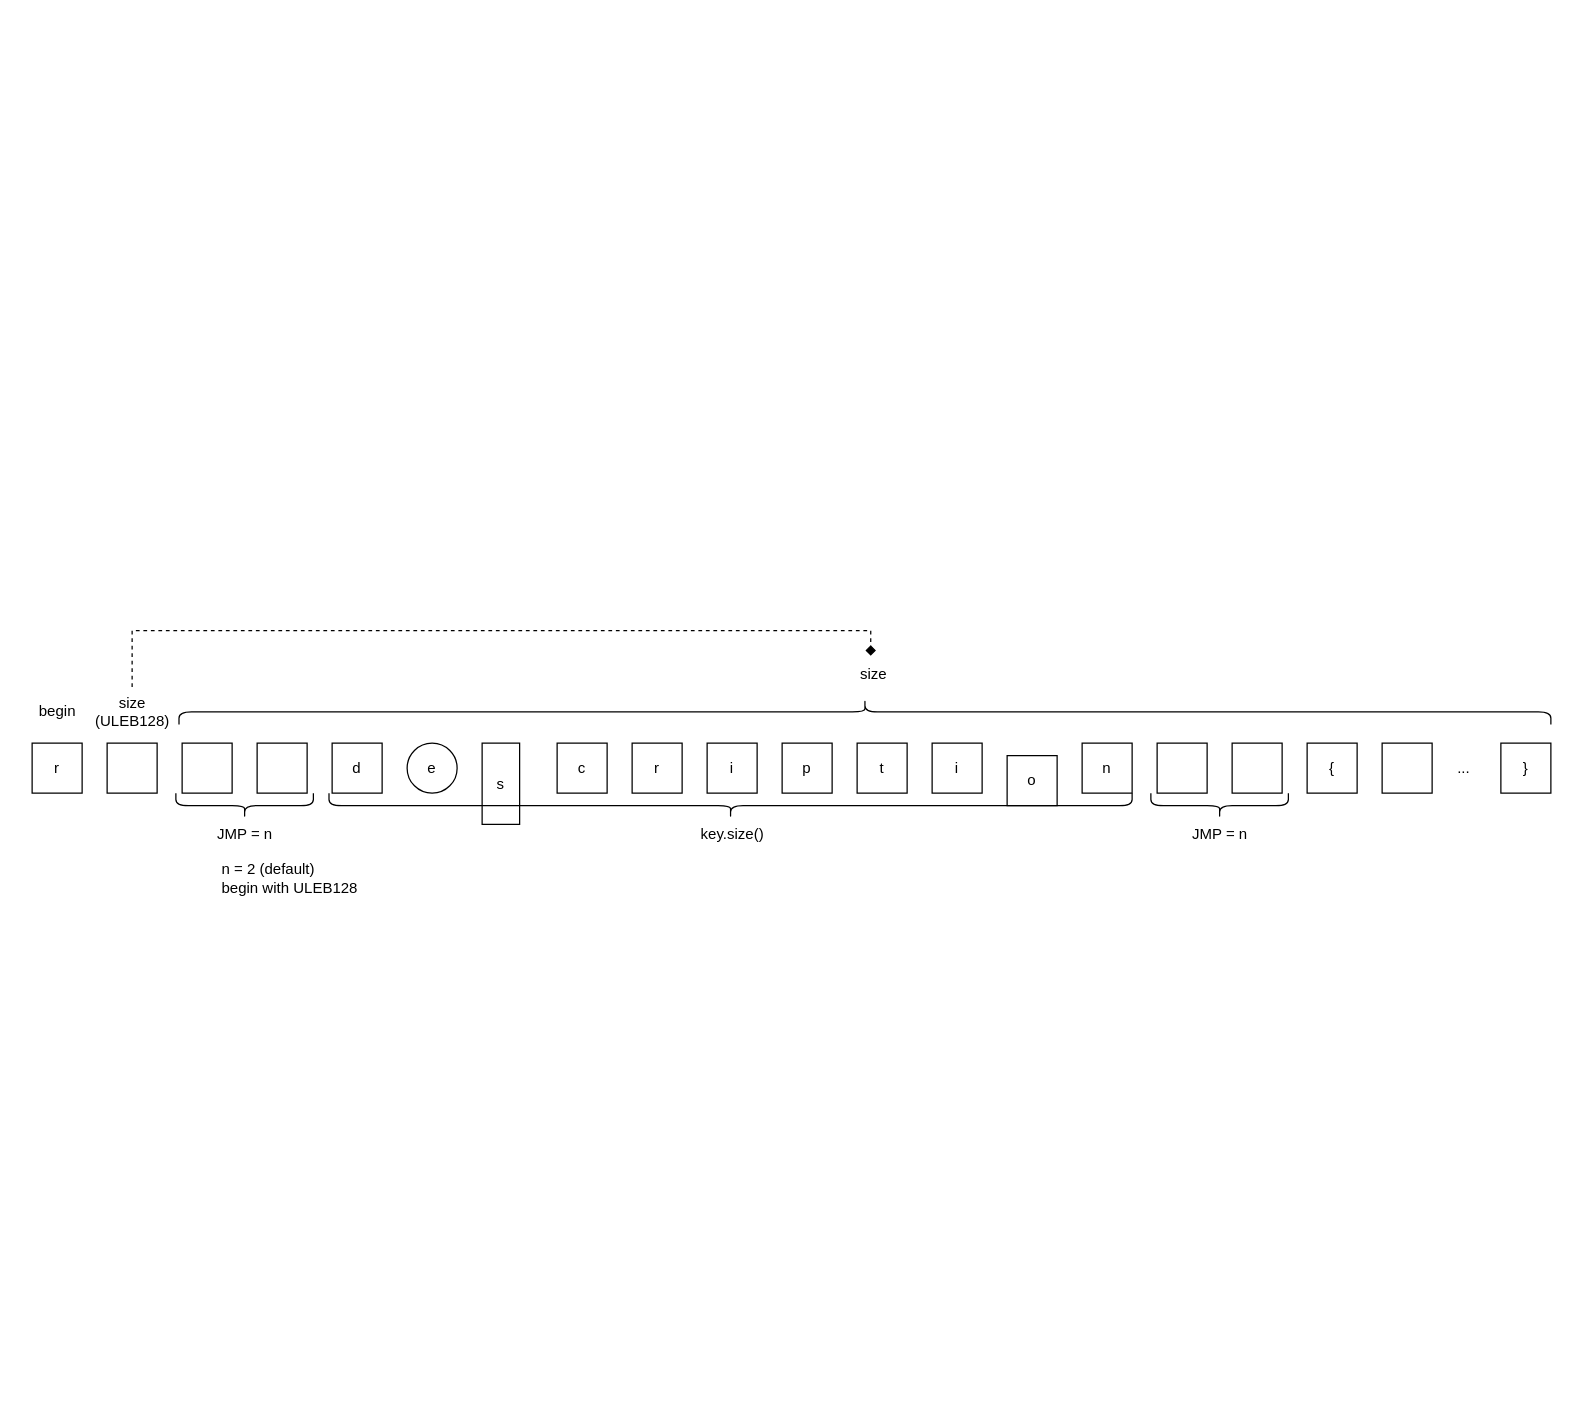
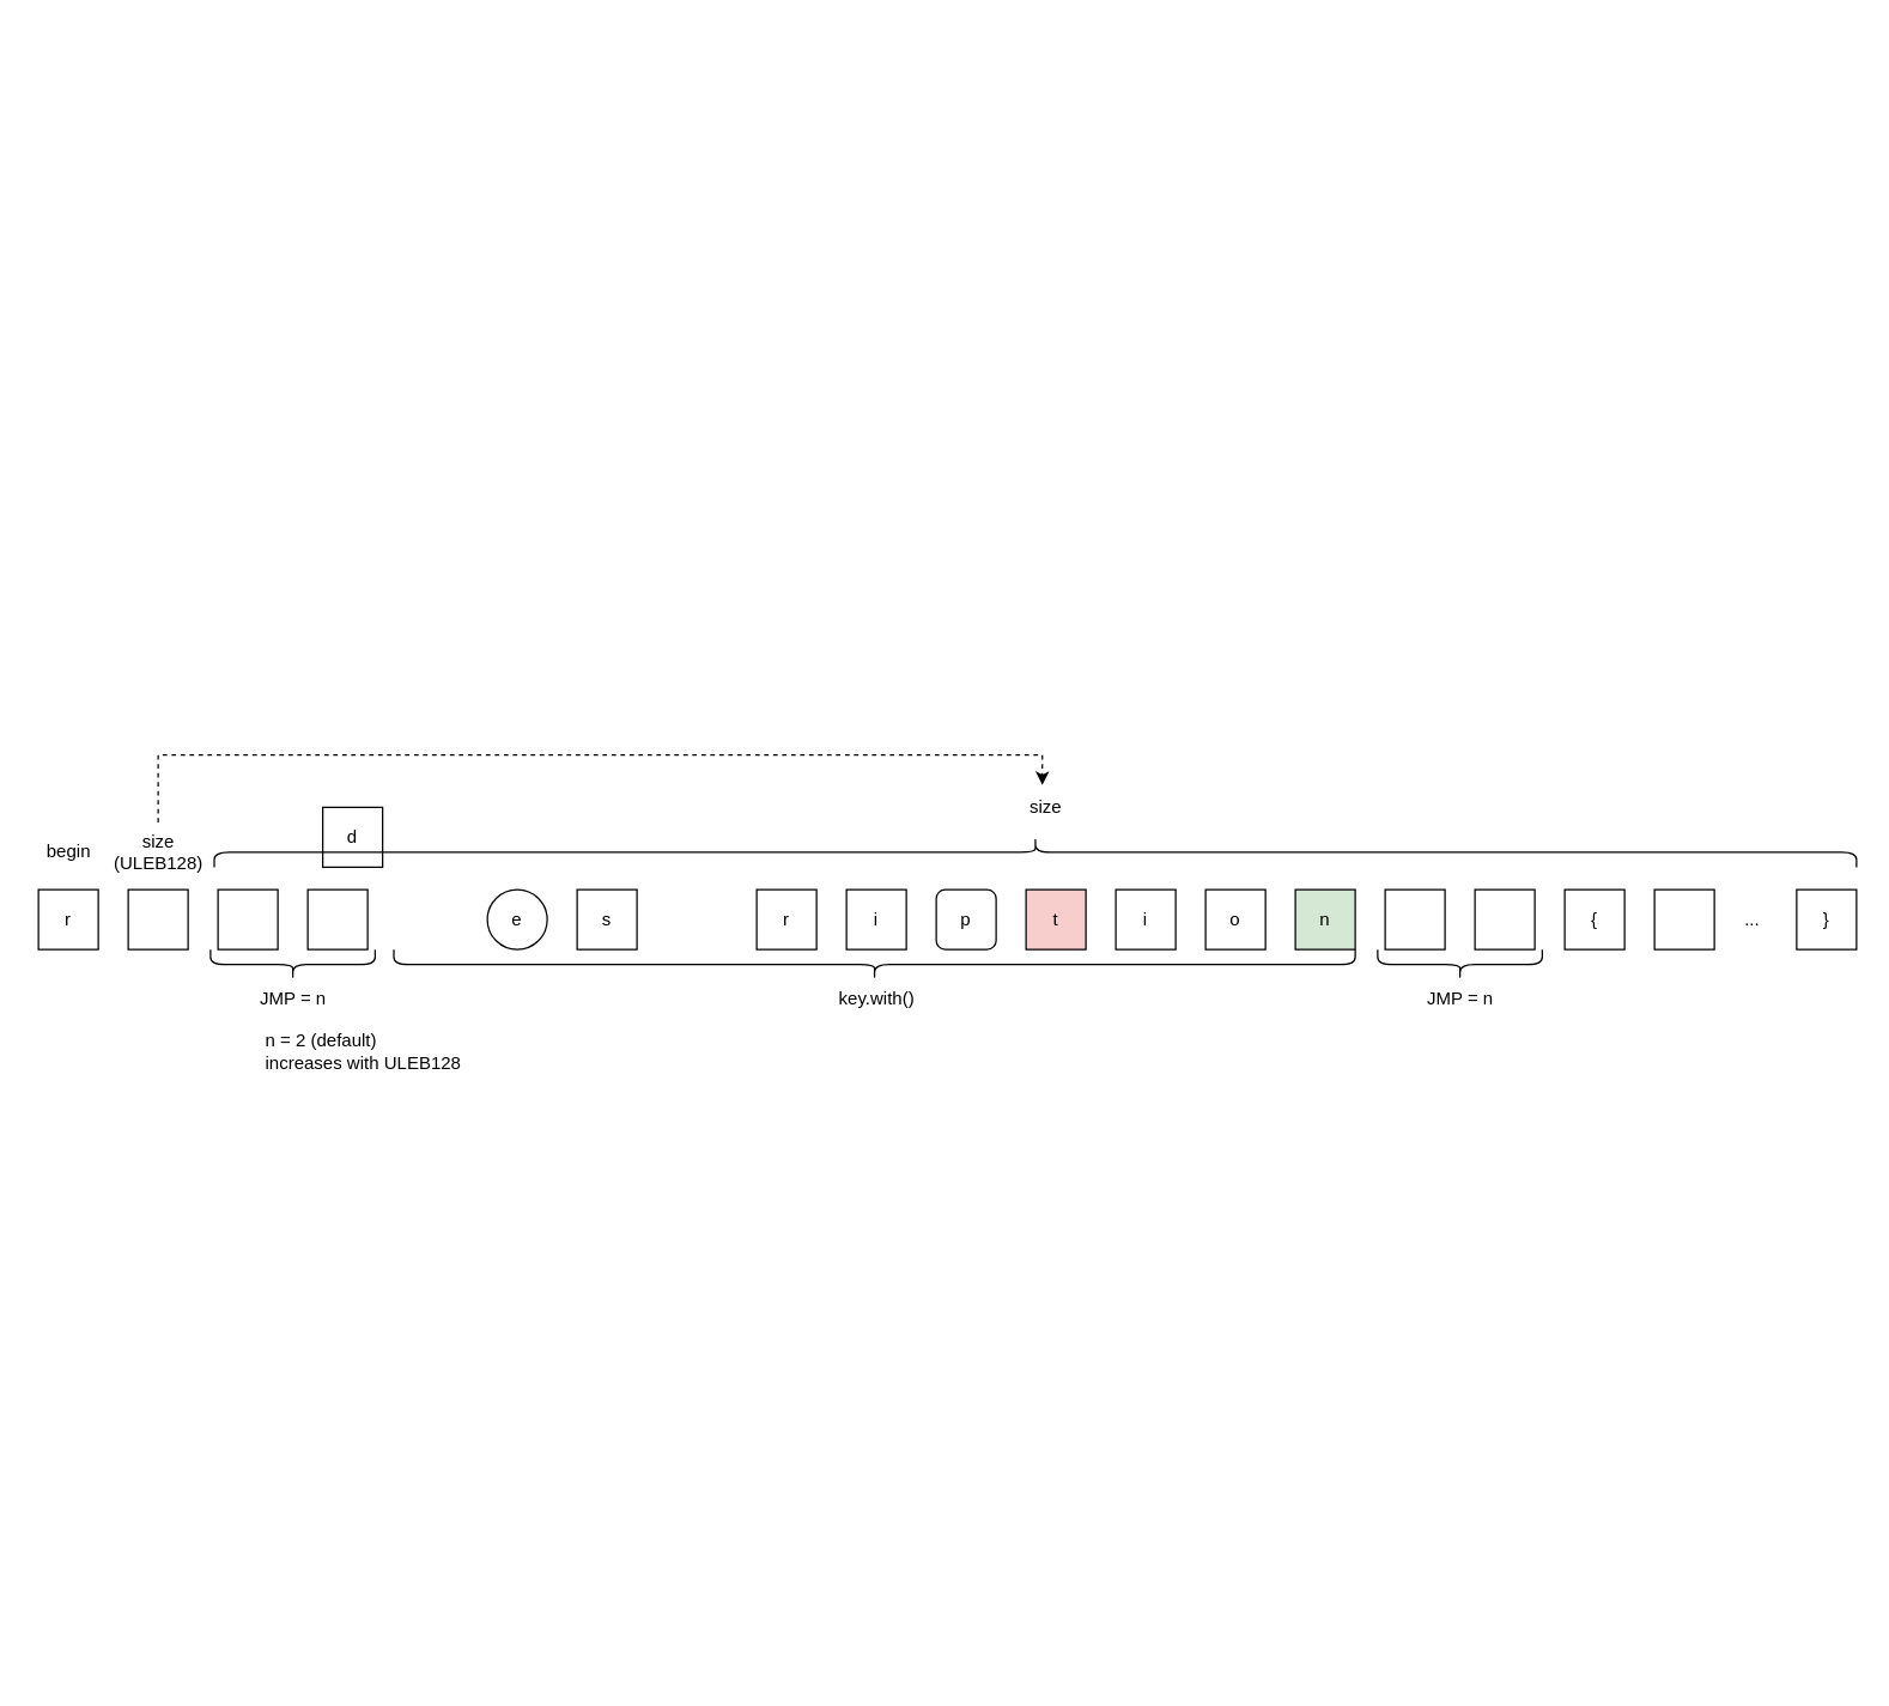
  <mxCell id="0" />
  <mxCell id="1" parent="0" />
  <mxCell id="2" value="r" style="rounded=0;whiteSpace=wrap;html=1;" vertex="1" parent="1"><mxGeometry x="25" y="594" width="40" height="40" as="geometry" /></mxCell>
  <mxCell id="3" value="" style="rounded=0;whiteSpace=wrap;html=1;" vertex="1" parent="1"><mxGeometry x="85" y="594" width="40" height="40" as="geometry" /></mxCell>
  <mxCell id="4" value="" style="rounded=0;whiteSpace=wrap;html=1;" vertex="1" parent="1"><mxGeometry x="145" y="594" width="40" height="40" as="geometry" /></mxCell>
  <mxCell id="5" value="" style="rounded=0;whiteSpace=wrap;html=1;" vertex="1" parent="1"><mxGeometry x="205" y="594" width="40" height="40" as="geometry" /></mxCell>
- <mxCell id="6" value="d" style="rounded=0;whiteSpace=wrap;html=1;" vertex="1" parent="1"><mxGeometry x="265" y="594" width="40" height="40" as="geometry" /></mxCell>
+ <mxCell id="6" value="d" style="rounded=0;whiteSpace=wrap;html=1;" vertex="1" parent="1"><mxGeometry x="215" y="539" width="40" height="40" as="geometry" /></mxCell>
  <mxCell id="7" value="e" style="ellipse;whiteSpace=wrap;html=1;" vertex="1" parent="1"><mxGeometry x="325" y="594" width="40" height="40" as="geometry" /></mxCell>
- <mxCell id="8" value="s" style="rounded=0;whiteSpace=wrap;html=1;" vertex="1" parent="1"><mxGeometry x="385" y="594" width="30" height="65" as="geometry" /></mxCell>
+ <mxCell id="8" value="s" style="rounded=0;whiteSpace=wrap;html=1;" vertex="1" parent="1"><mxGeometry x="385" y="594" width="40" height="40" as="geometry" /></mxCell>
  <mxCell id="9" value="size&lt;br&gt;(ULEB128)" style="text;html=1;align=center;verticalAlign=middle;resizable=0;points=[];autosize=1;strokeColor=none;fillColor=none;" vertex="1" parent="1"><mxGeometry x="65" y="549" width="80" height="40" as="geometry" /></mxCell>
  <mxCell id="10" value="begin" style="text;html=1;align=center;verticalAlign=middle;resizable=0;points=[];autosize=1;strokeColor=none;fillColor=none;" vertex="1" parent="1"><mxGeometry x="20" y="554" width="50" height="30" as="geometry" /></mxCell>
- <mxCell id="11" value="c" style="rounded=0;whiteSpace=wrap;html=1;" vertex="1" parent="1"><mxGeometry x="445" y="594" width="40" height="40" as="geometry" /></mxCell>
  <mxCell id="12" value="r" style="rounded=0;whiteSpace=wrap;html=1;" vertex="1" parent="1"><mxGeometry x="505" y="594" width="40" height="40" as="geometry" /></mxCell>
  <mxCell id="13" value="i" style="rounded=0;whiteSpace=wrap;html=1;" vertex="1" parent="1"><mxGeometry x="565" y="594" width="40" height="40" as="geometry" /></mxCell>
- <mxCell id="14" value="p" style="rounded=0;whiteSpace=wrap;html=1;" vertex="1" parent="1"><mxGeometry x="625" y="594" width="40" height="40" as="geometry" /></mxCell>
- <mxCell id="15" value="t" style="rounded=0;whiteSpace=wrap;html=1;" vertex="1" parent="1"><mxGeometry x="685" y="594" width="40" height="40" as="geometry" /></mxCell>
+ <mxCell id="14" value="p" style="whiteSpace=wrap;html=1;rounded=1;" vertex="1" parent="1"><mxGeometry x="625" y="594" width="40" height="40" as="geometry" /></mxCell>
+ <mxCell id="15" value="t" style="rounded=0;whiteSpace=wrap;html=1;fillColor=#f8cecc;" vertex="1" parent="1"><mxGeometry x="685" y="594" width="40" height="40" as="geometry" /></mxCell>
  <mxCell id="16" value="i" style="rounded=0;whiteSpace=wrap;html=1;" vertex="1" parent="1"><mxGeometry x="745" y="594" width="40" height="40" as="geometry" /></mxCell>
- <mxCell id="17" value="o" style="rounded=0;whiteSpace=wrap;html=1;" vertex="1" parent="1"><mxGeometry x="805" y="604" width="40" height="40" as="geometry" /></mxCell>
- <mxCell id="18" value="n" style="rounded=0;whiteSpace=wrap;html=1;" vertex="1" parent="1"><mxGeometry x="865" y="594" width="40" height="40" as="geometry" /></mxCell>
+ <mxCell id="17" value="o" style="rounded=0;whiteSpace=wrap;html=1;" vertex="1" parent="1"><mxGeometry x="805" y="594" width="40" height="40" as="geometry" /></mxCell>
+ <mxCell id="18" value="n" style="rounded=0;whiteSpace=wrap;html=1;fillColor=#d5e8d4;" vertex="1" parent="1"><mxGeometry x="865" y="594" width="40" height="40" as="geometry" /></mxCell>
  <mxCell id="19" value="" style="rounded=0;whiteSpace=wrap;html=1;" vertex="1" parent="1"><mxGeometry x="925" y="594" width="40" height="40" as="geometry" /></mxCell>
  <mxCell id="20" value="" style="rounded=0;whiteSpace=wrap;html=1;" vertex="1" parent="1"><mxGeometry x="985" y="594" width="40" height="40" as="geometry" /></mxCell>
  <mxCell id="21" value="" style="shape=curlyBracket;whiteSpace=wrap;html=1;rounded=1;flipH=1;labelPosition=right;verticalLabelPosition=middle;align=left;verticalAlign=middle;rotation=90;" vertex="1" parent="1"><mxGeometry x="573.75" y="322.75" width="20" height="642.5" as="geometry" /></mxCell>
- <mxCell id="22" value="key.size()" style="text;html=1;align=center;verticalAlign=middle;resizable=0;points=[];autosize=1;strokeColor=none;fillColor=none;" vertex="1" parent="1"><mxGeometry x="550" y="652" width="70" height="30" as="geometry" /></mxCell>
+ <mxCell id="22" value="key.with()" style="text;html=1;align=center;verticalAlign=middle;resizable=0;points=[];autosize=1;strokeColor=none;fillColor=none;" vertex="1" parent="1"><mxGeometry x="550" y="652" width="70" height="30" as="geometry" /></mxCell>
  <mxCell id="23" value="" style="shape=curlyBracket;whiteSpace=wrap;html=1;rounded=1;flipH=1;labelPosition=right;verticalLabelPosition=middle;align=left;verticalAlign=middle;rotation=90;" vertex="1" parent="1"><mxGeometry x="185" y="589" width="20" height="110" as="geometry" /></mxCell>
  <mxCell id="24" value="JMP = n" style="text;html=1;align=center;verticalAlign=middle;resizable=0;points=[];autosize=1;strokeColor=none;fillColor=none;" vertex="1" parent="1"><mxGeometry x="160" y="652" width="70" height="30" as="geometry" /></mxCell>
  <mxCell id="25" value="" style="shape=curlyBracket;whiteSpace=wrap;html=1;rounded=1;flipH=1;labelPosition=right;verticalLabelPosition=middle;align=left;verticalAlign=middle;rotation=90;" vertex="1" parent="1"><mxGeometry x="965" y="589" width="20" height="110" as="geometry" /></mxCell>
  <mxCell id="26" value="JMP = n" style="text;html=1;align=center;verticalAlign=middle;resizable=0;points=[];autosize=1;strokeColor=none;fillColor=none;" vertex="1" parent="1"><mxGeometry x="940" y="652" width="70" height="30" as="geometry" /></mxCell>
  <mxCell id="27" value="{" style="rounded=0;whiteSpace=wrap;html=1;" vertex="1" parent="1"><mxGeometry x="1045" y="594" width="40" height="40" as="geometry" /></mxCell>
  <mxCell id="28" value="" style="rounded=0;whiteSpace=wrap;html=1;" vertex="1" parent="1"><mxGeometry x="1105" y="594" width="40" height="40" as="geometry" /></mxCell>
  <mxCell id="29" value="}" style="rounded=0;whiteSpace=wrap;html=1;" vertex="1" parent="1"><mxGeometry x="1200" y="594" width="40" height="40" as="geometry" /></mxCell>
  <mxCell id="30" value="..." style="text;html=1;align=center;verticalAlign=middle;resizable=0;points=[];autosize=1;strokeColor=none;fillColor=none;" vertex="1" parent="1"><mxGeometry x="1155" y="599" width="30" height="30" as="geometry" /></mxCell>
  <mxCell id="31" value="" style="shape=curlyBracket;whiteSpace=wrap;html=1;rounded=1;labelPosition=left;verticalLabelPosition=middle;align=right;verticalAlign=middle;rotation=90;" vertex="1" parent="1"><mxGeometry x="681.25" y="20.25" width="20" height="1097.5" as="geometry" /></mxCell>
  <mxCell id="32" value="size" style="text;html=1;align=center;verticalAlign=middle;resizable=0;points=[];autosize=1;strokeColor=none;fillColor=none;" vertex="1" parent="1"><mxGeometry x="677.5" y="524" width="40" height="30" as="geometry" /></mxCell>
- <mxCell id="33" style="edgeStyle=orthogonalEdgeStyle;rounded=0;orthogonalLoop=1;jettySize=auto;html=1;entryX=0.459;entryY=0.001;entryDx=0;entryDy=0;entryPerimeter=0;dashed=1;endArrow=diamond;" edge="1" parent="1" source="9" target="32"><mxGeometry relative="1" as="geometry"><Array as="points"><mxPoint x="105" y="504" /><mxPoint x="696" y="504" /></Array></mxGeometry></mxCell>
- <mxCell id="34" value="n = 2 (default)&lt;div&gt;begin with ULEB128&lt;/div&gt;" style="text;html=1;align=left;verticalAlign=middle;resizable=0;points=[];autosize=1;strokeColor=none;fillColor=none;" vertex="1" parent="1"><mxGeometry x="175" y="682" width="150" height="40" as="geometry" /></mxCell>
+ <mxCell id="33" style="edgeStyle=orthogonalEdgeStyle;rounded=0;orthogonalLoop=1;jettySize=auto;html=1;entryX=0.459;entryY=0.001;entryDx=0;entryDy=0;entryPerimeter=0;dashed=1;" edge="1" parent="1" source="9" target="32"><mxGeometry relative="1" as="geometry"><Array as="points"><mxPoint x="105" y="504" /><mxPoint x="696" y="504" /></Array></mxGeometry></mxCell>
+ <mxCell id="34" value="n = 2 (default)&lt;div&gt;increases with ULEB128&lt;/div&gt;" style="text;html=1;align=left;verticalAlign=middle;resizable=0;points=[];autosize=1;strokeColor=none;fillColor=none;" vertex="1" parent="1"><mxGeometry x="175" y="682" width="150" height="40" as="geometry" /></mxCell>
